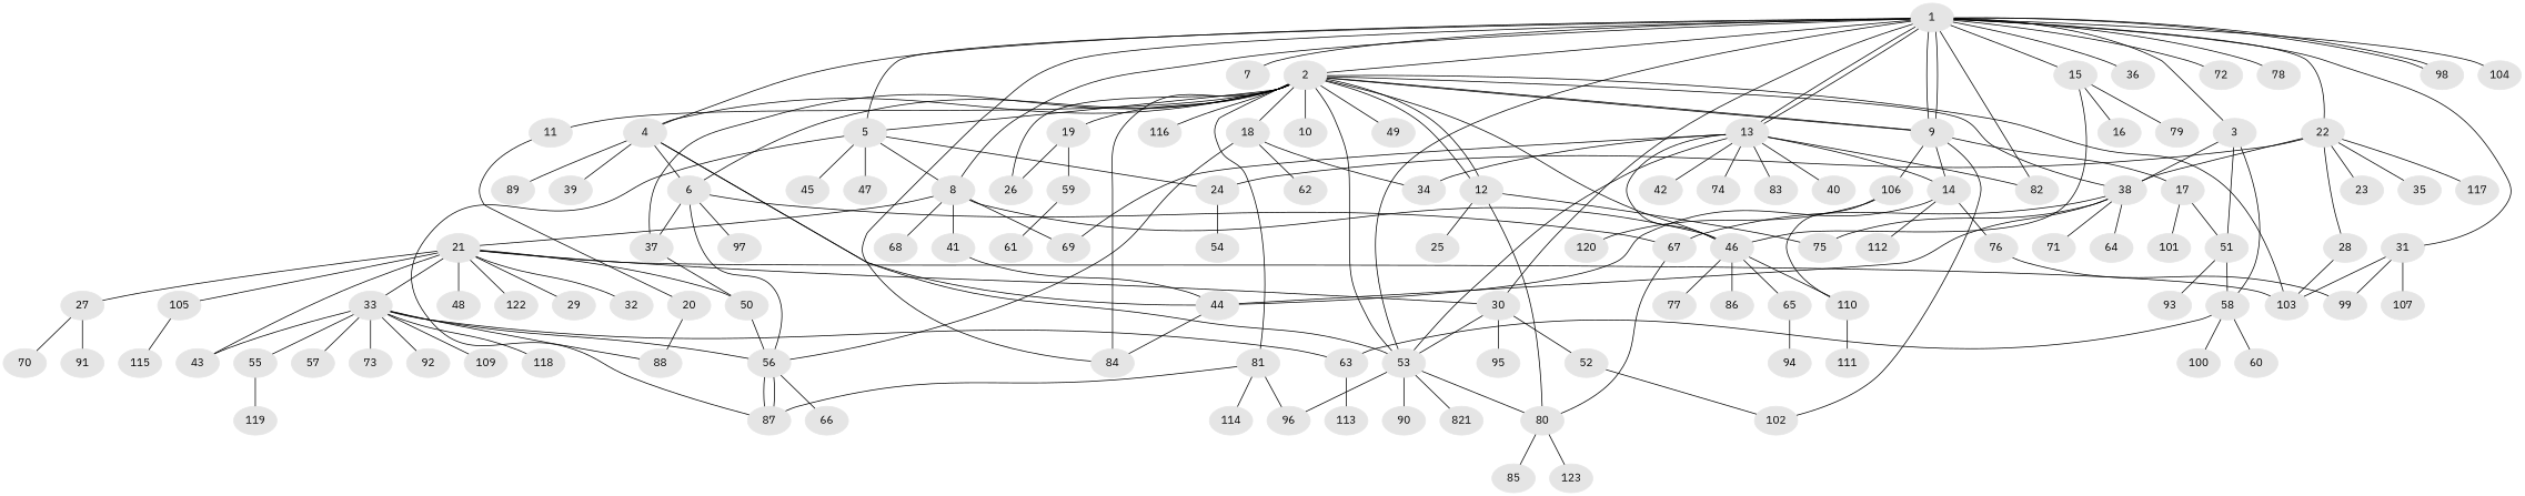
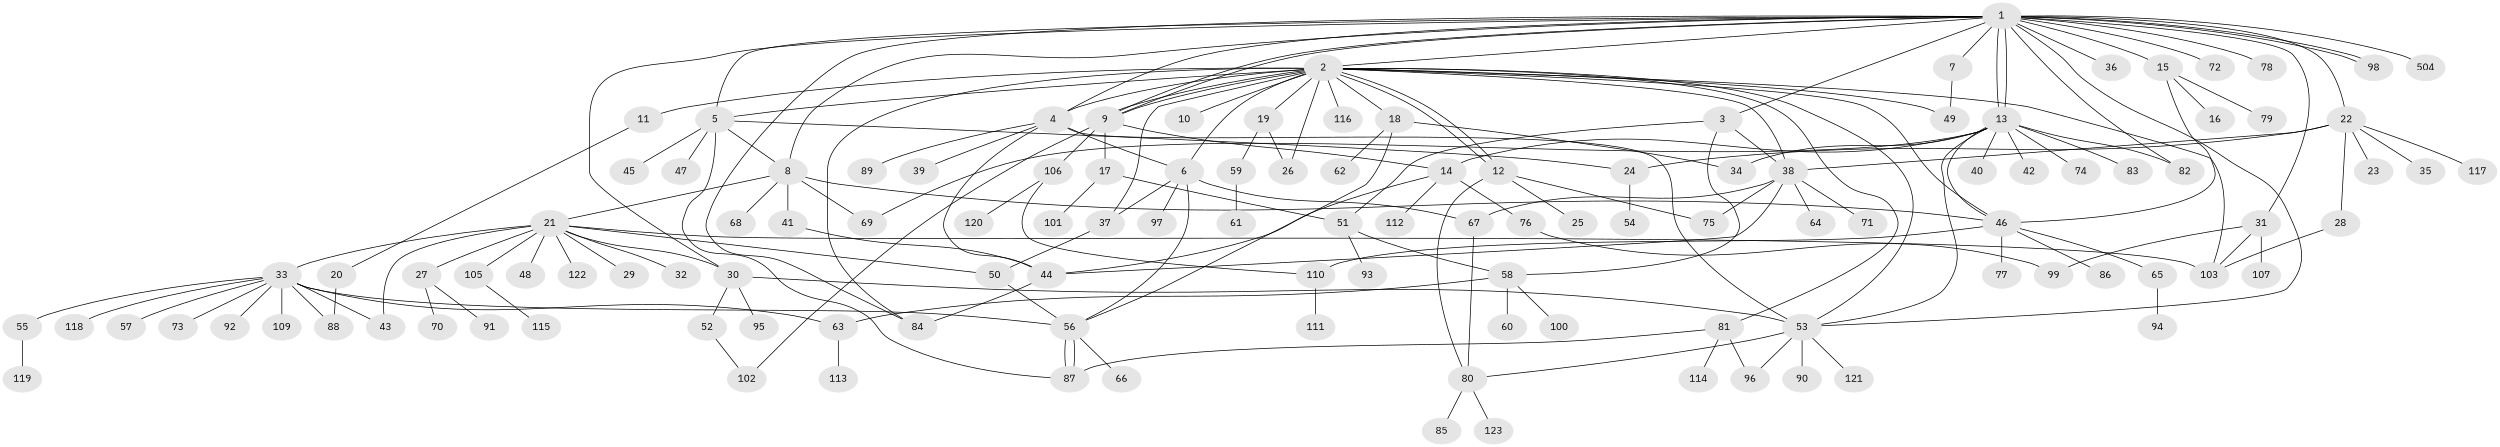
  graph {
    fontname="IBM Plex Sans"
    node [color=gray90 fontname="IBM Plex Sans" style=filled]
    edge [fontname="IBM Plex Sans"]
    1
    2
    3
    4
    5
    7
    8
    9
    13
    15
    22
    30
    31
    36
    53
    72
    78
    82
    84
    98
-   104
+   104 [label=504]
    6
    10
    11
    12
    18
    19
    26
    37
    38
    46
    49
    81
    103
    116
    51
    58
    39
    44
    89
    24
    45
    47
    87
    21
    41
    68
    69
    14
    17
    102
    106
    40
    42
    74
    83
    34
    16
    79
    23
    28
    35
    117
    52
    95
    99
    107
    80
    90
    96
-   121 [label=821]
+   121
    56
    67
    97
    20
    25
    75
    62
    59
    50
    64
    71
    65
    77
    86
    110
    114
    93
    63
    60
    100
    54
    66
    27
    29
    32
    33
    43
    48
    105
    122
    76
    112
    101
    120
    88
    85
    123
    61
    70
    91
    55
    57
    73
    92
    109
    118
    115
    119
    113
    94
    111
    1 -- 2
    1 -- 3
    1 -- 4
    1 -- 5
    1 -- 7
    1 -- 8
    1 -- 9
    1 -- 9
    1 -- 13
    1 -- 13
    1 -- 15
    1 -- 22
    1 -- 30
    1 -- 31
    1 -- 36
    1 -- 53
    1 -- 72
    1 -- 78
    1 -- 82
    1 -- 84
    1 -- 98
    1 -- 98
    1 -- 104
    2 -- 4
    2 -- 5
    2 -- 9
    2 -- 9
    2 -- 53
    2 -- 84
    2 -- 6
    2 -- 10
    2 -- 11
    2 -- 12
    2 -- 12
    2 -- 18
    2 -- 19
    2 -- 26
    2 -- 37
    2 -- 38
    2 -- 46
    2 -- 49
    2 -- 81
    2 -- 103
    2 -- 116
    3 -- 38
    3 -- 51
    3 -- 58
    4 -- 53
    4 -- 6
    4 -- 39
    4 -- 44
    4 -- 89
    5 -- 8
    5 -- 24
    5 -- 45
    5 -- 47
    5 -- 87
+   7 -- 49
    8 -- 46
    8 -- 21
    8 -- 41
    8 -- 68
    8 -- 69
    9 -- 14
    9 -- 17
    9 -- 102
    9 -- 106
    13 -- 53
    13 -- 82
    13 -- 46
    13 -- 69
    13 -- 14
    13 -- 40
    13 -- 42
    13 -- 74
    13 -- 83
    13 -- 34
    15 -- 46
    15 -- 16
    15 -- 79
    22 -- 38
    22 -- 24
    22 -- 23
    22 -- 28
    22 -- 35
    22 -- 117
    30 -- 53
    30 -- 52
    30 -- 95
    31 -- 103
    31 -- 99
    31 -- 107
    53 -- 80
    53 -- 90
    53 -- 96
    53 -- 121
    6 -- 37
    6 -- 56
    6 -- 67
    6 -- 97
    11 -- 20
    12 -- 80
    12 -- 25
    12 -- 75
    18 -- 34
    18 -- 56
    18 -- 62
    19 -- 26
    19 -- 59
    37 -- 50
    38 -- 44
    38 -- 67
    38 -- 75
    38 -- 64
    38 -- 71
    46 -- 65
    46 -- 77
    46 -- 86
    46 -- 110
    81 -- 87
    81 -- 96
    81 -- 114
    51 -- 58
    51 -- 93
    58 -- 63
    58 -- 60
    58 -- 100
    44 -- 84
    24 -- 54
    21 -- 30
    21 -- 103
    21 -- 50
    21 -- 27
    21 -- 29
    21 -- 32
    21 -- 33
    21 -- 43
    21 -- 48
    21 -- 105
    21 -- 122
    41 -- 44
    14 -- 44
    14 -- 76
    14 -- 112
    17 -- 51
    17 -- 101
    106 -- 110
    106 -- 120
    28 -- 103
    52 -- 102
    80 -- 85
    80 -- 123
    56 -- 87
    56 -- 87
    56 -- 66
    67 -- 80
    20 -- 88
    59 -- 61
    50 -- 56
    65 -- 94
    110 -- 111
    63 -- 113
    27 -- 70
    27 -- 91
    33 -- 56
    33 -- 63
    33 -- 43
    33 -- 88
    33 -- 55
    33 -- 57
    33 -- 73
    33 -- 92
    33 -- 109
    33 -- 118
    105 -- 115
    76 -- 99
    55 -- 119
  }
